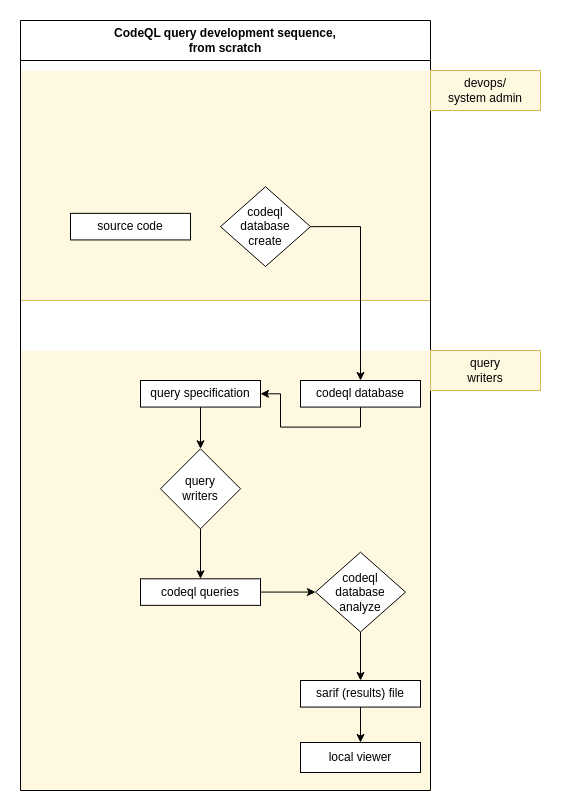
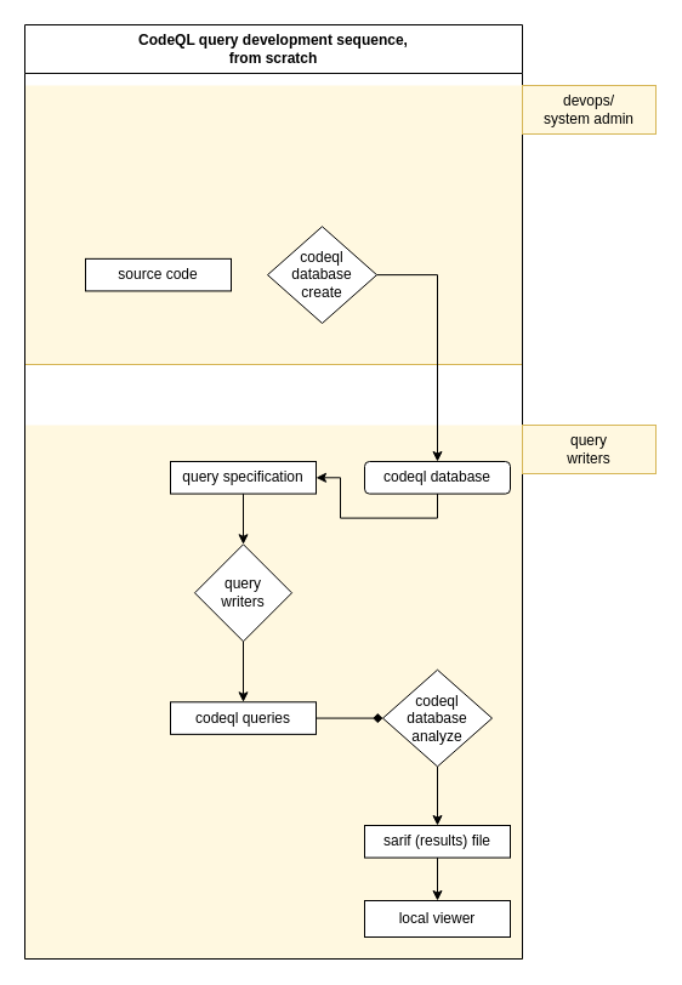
  <mxCell id="0" />
  <mxCell id="1" parent="0" />
  <mxCell id="2" value="" style="shape=partialRectangle;whiteSpace=wrap;html=1;top=0;left=0;fillColor=#FFF8E0;strokeColor=#d6b656;" vertex="1" parent="1"><mxGeometry x="20" y="350" width="410" height="440" as="geometry" /></mxCell>
  <mxCell id="3" value="" style="shape=partialRectangle;whiteSpace=wrap;html=1;top=0;left=0;fillColor=#FFF8E0;strokeColor=#d6b656;" vertex="1" parent="1"><mxGeometry x="20" y="70" width="410" height="230" as="geometry" /></mxCell>
  <mxCell id="4" value="CodeQL query development sequence,&lt;div&gt;from scratch&lt;/div&gt;" style="swimlane;whiteSpace=wrap;html=1;container=1;startSize=40;" parent="1" vertex="1"><mxGeometry x="20" y="20" width="410" height="770" as="geometry"><mxRectangle x="160" y="200" width="140" height="30" as="alternateBounds" /></mxGeometry></mxCell>
  <mxCell id="5" value="source code" style="rounded=0;whiteSpace=wrap;html=1;resizeWidth=0;" parent="4" vertex="1"><mxGeometry x="50" y="192.856" width="120" height="26.571" as="geometry" /></mxCell>
  <mxCell id="6" style="edgeStyle=orthogonalEdgeStyle;rounded=0;orthogonalLoop=1;jettySize=auto;html=1;exitX=0.5;exitY=1;exitDx=0;exitDy=0;" parent="4" source="7" target="11" edge="1"><mxGeometry relative="1" as="geometry"><mxPoint x="340" y="490" as="targetPoint" /></mxGeometry></mxCell>
- <mxCell id="7" value="codeql database" style="rounded=0;whiteSpace=wrap;html=1;resizeWidth=0;" parent="4" vertex="1"><mxGeometry x="280.0" y="360.006" width="120" height="26.571" as="geometry" /></mxCell>
+ <mxCell id="7" value="codeql database" style="whiteSpace=wrap;html=1;resizeWidth=0;rounded=1;" parent="4" vertex="1"><mxGeometry x="280.0" y="360.006" width="120" height="26.571" as="geometry" /></mxCell>
  <mxCell id="8" style="edgeStyle=orthogonalEdgeStyle;rounded=0;orthogonalLoop=1;jettySize=auto;html=1;exitX=1;exitY=0.5;exitDx=0;exitDy=0;" parent="4" source="9" target="7" edge="1"><mxGeometry relative="1" as="geometry" /></mxCell>
  <mxCell id="9" value="codeql&lt;div&gt;database&lt;/div&gt;&lt;div&gt;create&lt;/div&gt;" style="rhombus;whiteSpace=wrap;html=1;" parent="4" vertex="1"><mxGeometry x="200.0" y="166.284" width="90.0" height="79.714" as="geometry" /></mxCell>
  <mxCell id="10" style="edgeStyle=orthogonalEdgeStyle;rounded=0;orthogonalLoop=1;jettySize=auto;html=1;exitX=0.5;exitY=1;exitDx=0;exitDy=0;entryX=0.5;entryY=0;entryDx=0;entryDy=0;" parent="4" source="11" target="13" edge="1"><mxGeometry relative="1" as="geometry" /></mxCell>
  <mxCell id="11" value="query specification" style="rounded=0;whiteSpace=wrap;html=1;resizeWidth=0;" parent="4" vertex="1"><mxGeometry x="120" y="360.001" width="120" height="26.571" as="geometry" /></mxCell>
  <mxCell id="12" style="edgeStyle=orthogonalEdgeStyle;rounded=0;orthogonalLoop=1;jettySize=auto;html=1;exitX=0.5;exitY=1;exitDx=0;exitDy=0;" parent="4" source="13" target="15" edge="1"><mxGeometry relative="1" as="geometry" /></mxCell>
  <mxCell id="13" value="query&lt;div&gt;writers&lt;/div&gt;" style="rhombus;whiteSpace=wrap;html=1;" parent="4" vertex="1"><mxGeometry x="140" y="428.29" width="80" height="80" as="geometry" /></mxCell>
- <mxCell id="14" style="edgeStyle=orthogonalEdgeStyle;rounded=0;orthogonalLoop=1;jettySize=auto;html=1;exitX=1;exitY=0.5;exitDx=0;exitDy=0;entryX=0;entryY=0.5;entryDx=0;entryDy=0;" parent="4" source="15" target="17" edge="1"><mxGeometry relative="1" as="geometry" /></mxCell>
+ <mxCell id="14" style="edgeStyle=orthogonalEdgeStyle;rounded=0;orthogonalLoop=1;jettySize=auto;html=1;exitX=1;exitY=0.5;exitDx=0;exitDy=0;entryX=0;entryY=0.5;entryDx=0;entryDy=0;endArrow=diamond;" parent="4" source="15" target="17" edge="1"><mxGeometry relative="1" as="geometry" /></mxCell>
  <mxCell id="15" value="codeql queries" style="rounded=0;whiteSpace=wrap;html=1;resizeWidth=0;" parent="4" vertex="1"><mxGeometry x="120" y="558.29" width="120" height="26.57" as="geometry" /></mxCell>
  <mxCell id="16" style="edgeStyle=orthogonalEdgeStyle;rounded=0;orthogonalLoop=1;jettySize=auto;html=1;exitX=0.5;exitY=1;exitDx=0;exitDy=0;entryX=0.5;entryY=0;entryDx=0;entryDy=0;" parent="4" source="17" target="19" edge="1"><mxGeometry relative="1" as="geometry" /></mxCell>
  <mxCell id="17" value="codeql&lt;div&gt;database&lt;/div&gt;&lt;div&gt;analyze&lt;/div&gt;" style="rhombus;whiteSpace=wrap;html=1;" parent="4" vertex="1"><mxGeometry x="295" y="531.72" width="90.0" height="79.714" as="geometry" /></mxCell>
  <mxCell id="18" style="edgeStyle=orthogonalEdgeStyle;rounded=0;orthogonalLoop=1;jettySize=auto;html=1;exitX=0.5;exitY=1;exitDx=0;exitDy=0;" parent="4" source="19" target="20" edge="1"><mxGeometry relative="1" as="geometry" /></mxCell>
  <mxCell id="19" value="sarif (results) file" style="rounded=0;whiteSpace=wrap;html=1;resizeWidth=0;" parent="4" vertex="1"><mxGeometry x="280" y="659.996" width="120" height="26.571" as="geometry" /></mxCell>
  <mxCell id="20" value="local viewer" style="rounded=0;whiteSpace=wrap;html=1;resizeWidth=0;" parent="4" vertex="1"><mxGeometry x="280" y="722" width="120" height="30" as="geometry" /></mxCell>
  <mxCell id="21" value="devops/&lt;div&gt;system admin&lt;/div&gt;" style="text;html=1;align=center;verticalAlign=middle;whiteSpace=wrap;rounded=0;fillColor=#FFF8E0;strokeColor=#d6b656;" vertex="1" parent="1"><mxGeometry x="430" y="70" width="110" height="40" as="geometry" /></mxCell>
  <mxCell id="22" value="query&lt;div&gt;writers&lt;/div&gt;" style="text;html=1;align=center;verticalAlign=middle;whiteSpace=wrap;rounded=0;fillColor=#FFF8E0;strokeColor=#d6b656;" vertex="1" parent="1"><mxGeometry x="430" y="350" width="110" height="40" as="geometry" /></mxCell>
